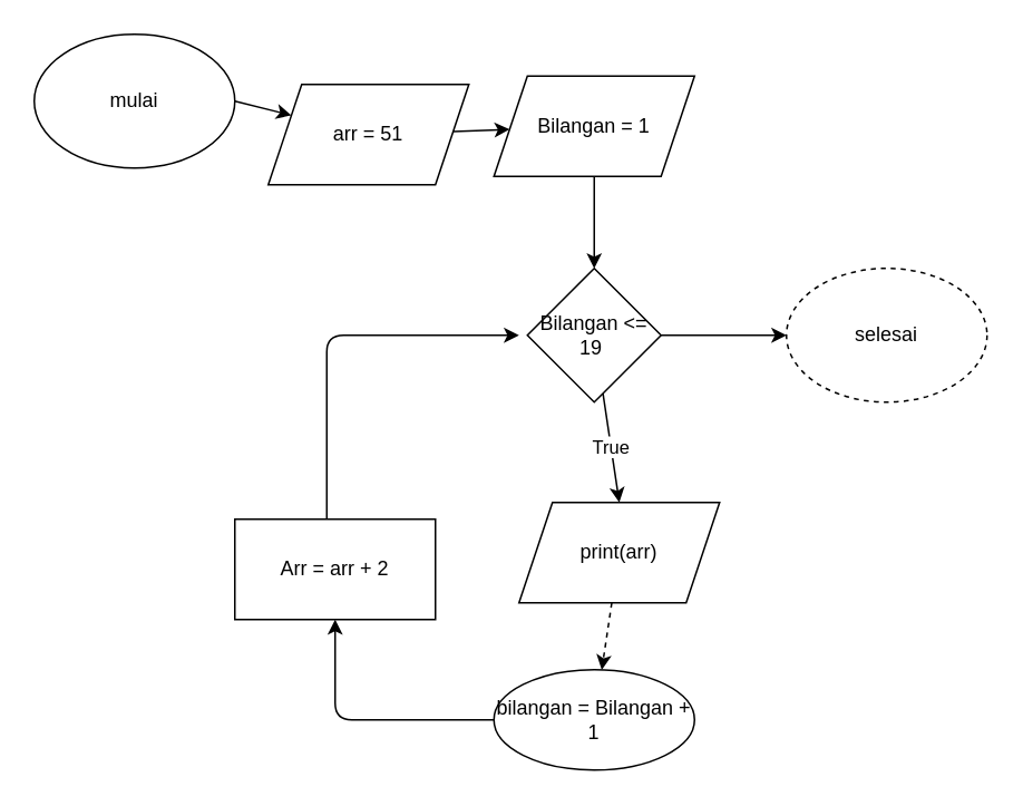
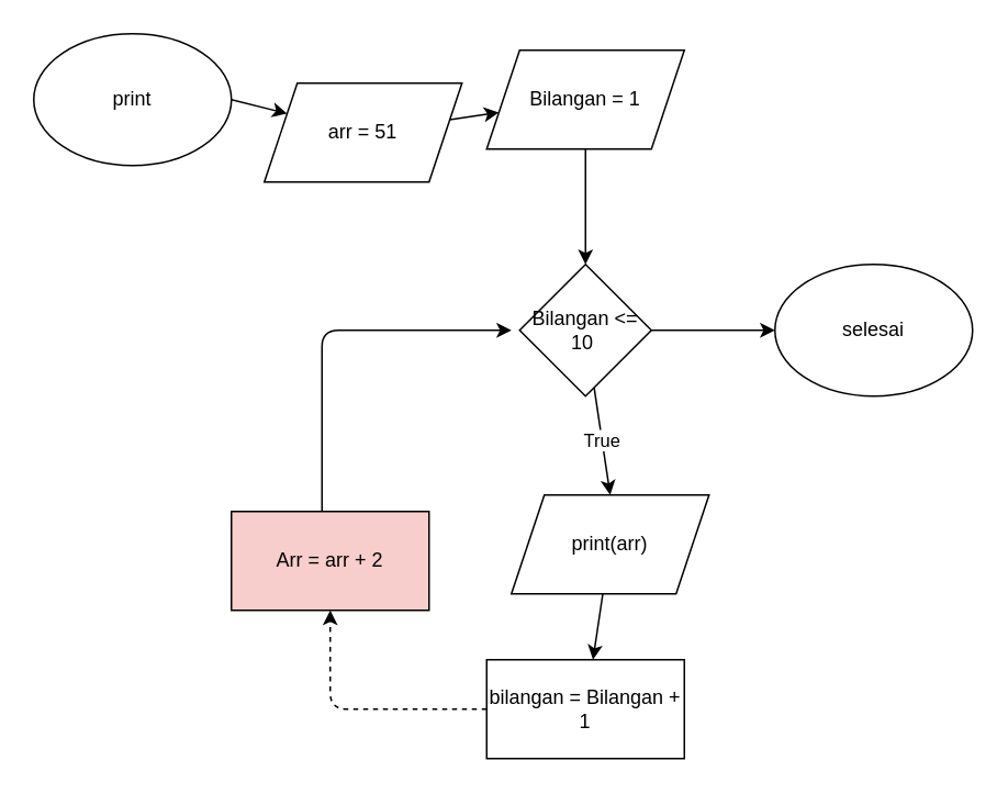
  <mxCell id="0" />
  <mxCell id="1" parent="0" />
- <mxCell id="2" value="mulai" style="ellipse;whiteSpace=wrap;html=1;" vertex="1" parent="1"><mxGeometry x="20" y="20" width="120" height="80" as="geometry" /></mxCell>
+ <mxCell id="2" value="print" style="ellipse;whiteSpace=wrap;html=1;" vertex="1" parent="1"><mxGeometry x="20" y="20" width="120" height="80" as="geometry" /></mxCell>
  <mxCell id="3" value="" style="edgeStyle=none;html=1;" edge="1" parent="1" target="5"><mxGeometry relative="1" as="geometry"><mxPoint x="140" y="60" as="sourcePoint" /></mxGeometry></mxCell>
  <mxCell id="4" value="" style="edgeStyle=none;html=1;" edge="1" parent="1" source="5" target="7"><mxGeometry relative="1" as="geometry" /></mxCell>
  <mxCell id="5" value="arr = 51" style="shape=parallelogram;perimeter=parallelogramPerimeter;whiteSpace=wrap;html=1;fixedSize=1;" vertex="1" parent="1"><mxGeometry x="160" y="50" width="120" height="60" as="geometry" /></mxCell>
  <mxCell id="6" value="" style="edgeStyle=none;html=1;" edge="1" parent="1" source="7" target="10"><mxGeometry relative="1" as="geometry" /></mxCell>
- <mxCell id="7" value="Bilangan = 1" style="shape=parallelogram;perimeter=parallelogramPerimeter;whiteSpace=wrap;html=1;fixedSize=1;" vertex="1" parent="1"><mxGeometry x="295" y="45" width="120" height="60" as="geometry" /></mxCell>
+ <mxCell id="7" value="Bilangan = 1" style="shape=parallelogram;perimeter=parallelogramPerimeter;whiteSpace=wrap;html=1;fixedSize=1;" vertex="1" parent="1"><mxGeometry x="295" y="30" width="120" height="60" as="geometry" /></mxCell>
  <mxCell id="8" value="True" style="edgeStyle=none;html=1;entryX=0.5;entryY=0;entryDx=0;entryDy=0;" edge="1" parent="1" source="10" target="16"><mxGeometry relative="1" as="geometry"><mxPoint x="420" y="250" as="targetPoint" /></mxGeometry></mxCell>
  <mxCell id="9" value="" style="edgeStyle=none;html=1;entryX=0;entryY=0.5;entryDx=0;entryDy=0;" edge="1" parent="1" source="10" target="17"><mxGeometry relative="1" as="geometry"><mxPoint x="465" y="200" as="targetPoint" /></mxGeometry></mxCell>
- <mxCell id="10" value="Bilangan &amp;lt;= 19&amp;nbsp;" style="rhombus;whiteSpace=wrap;html=1;" vertex="1" parent="1"><mxGeometry x="315" y="160" width="80" height="80" as="geometry" /></mxCell>
- <mxCell id="11" value="" style="edgeStyle=none;html=1;" edge="1" parent="1" source="12" target="13"><mxGeometry relative="1" as="geometry"><Array as="points"><mxPoint x="200" y="430" /></Array></mxGeometry></mxCell>
- <mxCell id="12" value="bilangan = Bilangan + 1" style="ellipse;whiteSpace=wrap;html=1;" vertex="1" parent="1"><mxGeometry x="295" y="400" width="120" height="60" as="geometry" /></mxCell>
- <mxCell id="13" value="Arr = arr + 2" style="whiteSpace=wrap;html=1;" vertex="1" parent="1"><mxGeometry x="140" y="310" width="120" height="60" as="geometry" /></mxCell>
+ <mxCell id="10" value="Bilangan &amp;lt;= 10&amp;nbsp;" style="rhombus;whiteSpace=wrap;html=1;" vertex="1" parent="1"><mxGeometry x="315" y="160" width="80" height="80" as="geometry" /></mxCell>
+ <mxCell id="11" value="" style="edgeStyle=none;html=1;dashed=1;" edge="1" parent="1" source="12" target="13"><mxGeometry relative="1" as="geometry"><Array as="points"><mxPoint x="200" y="430" /></Array></mxGeometry></mxCell>
+ <mxCell id="12" value="bilangan = Bilangan + 1" style="whiteSpace=wrap;html=1;" vertex="1" parent="1"><mxGeometry x="295" y="400" width="120" height="60" as="geometry" /></mxCell>
+ <mxCell id="13" value="Arr = arr + 2" style="whiteSpace=wrap;html=1;fillColor=#f8cecc;" vertex="1" parent="1"><mxGeometry x="140" y="310" width="120" height="60" as="geometry" /></mxCell>
  <mxCell id="14" value="" style="endArrow=classic;html=1;" edge="1" parent="1"><mxGeometry width="50" height="50" relative="1" as="geometry"><mxPoint x="195" y="310" as="sourcePoint" /><mxPoint x="310" y="200" as="targetPoint" /><Array as="points"><mxPoint x="195" y="200" /></Array></mxGeometry></mxCell>
- <mxCell id="15" value="" style="edgeStyle=none;html=1;dashed=1;" edge="1" parent="1" source="16" target="12"><mxGeometry relative="1" as="geometry" /></mxCell>
+ <mxCell id="15" value="" style="edgeStyle=none;html=1;" edge="1" parent="1" source="16" target="12"><mxGeometry relative="1" as="geometry" /></mxCell>
  <mxCell id="16" value="print(arr)" style="shape=parallelogram;perimeter=parallelogramPerimeter;whiteSpace=wrap;html=1;fixedSize=1;" vertex="1" parent="1"><mxGeometry x="310" y="300" width="120" height="60" as="geometry" /></mxCell>
- <mxCell id="17" value="selesai" style="ellipse;whiteSpace=wrap;html=1;dashed=1;" vertex="1" parent="1"><mxGeometry x="470" y="160" width="120" height="80" as="geometry" /></mxCell>
+ <mxCell id="17" value="selesai" style="ellipse;whiteSpace=wrap;html=1;" vertex="1" parent="1"><mxGeometry x="470" y="160" width="120" height="80" as="geometry" /></mxCell>
